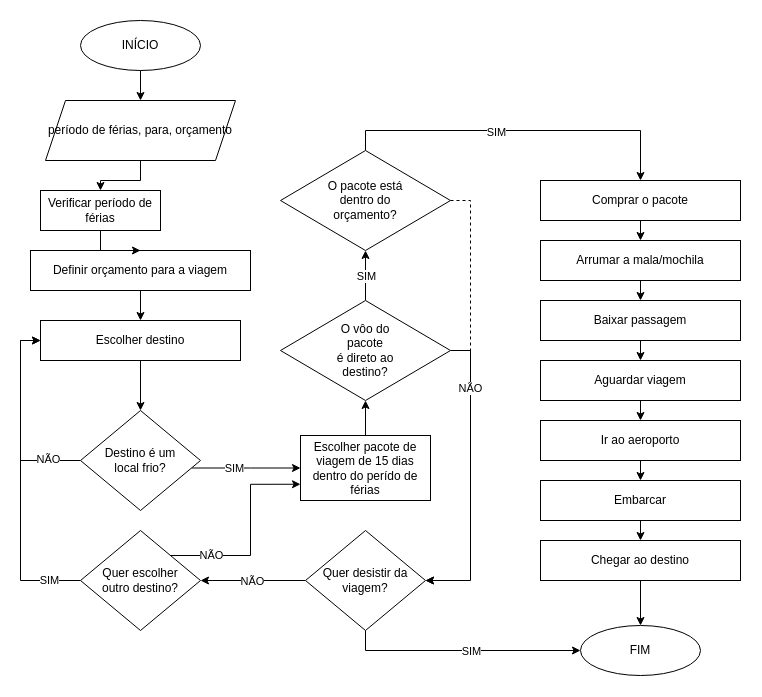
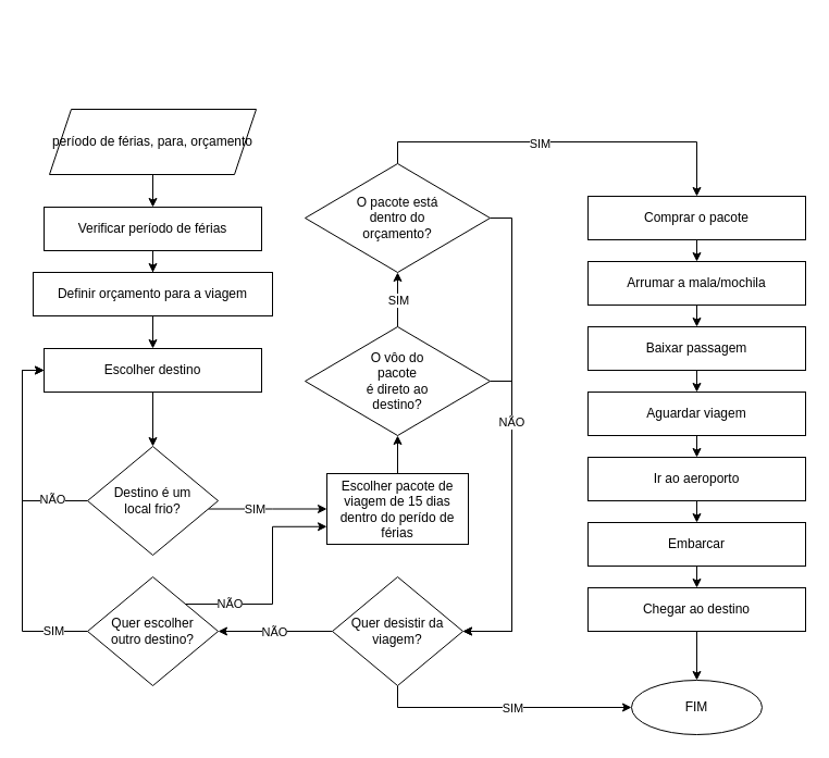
  <mxCell id="0" />
  <mxCell id="1" parent="0" />
  <mxCell id="2" style="edgeStyle=orthogonalEdgeStyle;rounded=0;orthogonalLoop=1;jettySize=auto;html=1;exitX=0.5;exitY=1;exitDx=0;exitDy=0;entryX=0.5;entryY=0;entryDx=0;entryDy=0;" edge="1" parent="1" source="52" target="12"><mxGeometry relative="1" as="geometry" /></mxCell>
- <mxCell id="3" value="INÍCIO" style="ellipse;whiteSpace=wrap;html=1;" vertex="1" parent="1"><mxGeometry x="80" y="20" width="120" height="50" as="geometry" /></mxCell>
  <mxCell id="4" style="edgeStyle=orthogonalEdgeStyle;rounded=0;orthogonalLoop=1;jettySize=auto;html=1;entryX=0;entryY=0.5;entryDx=0;entryDy=0;" edge="1" parent="1" source="8" target="14"><mxGeometry relative="1" as="geometry"><mxPoint x="-10" y="330" as="targetPoint" /><Array as="points"><mxPoint x="20" y="460" /><mxPoint x="20" y="340" /></Array></mxGeometry></mxCell>
  <mxCell id="5" value="NÃO" style="edgeLabel;html=1;align=center;verticalAlign=middle;resizable=0;points=[];" vertex="1" connectable="0" parent="4"><mxGeometry x="-0.67" y="-2" relative="1" as="geometry"><mxPoint as="offset" /></mxGeometry></mxCell>
  <mxCell id="6" style="edgeStyle=orthogonalEdgeStyle;rounded=0;orthogonalLoop=1;jettySize=auto;html=1;entryX=0;entryY=0.5;entryDx=0;entryDy=0;" edge="1" parent="1" source="8" target="16"><mxGeometry relative="1" as="geometry"><Array as="points"><mxPoint x="250" y="468" /></Array></mxGeometry></mxCell>
  <mxCell id="7" value="SIM" style="edgeLabel;html=1;align=center;verticalAlign=middle;resizable=0;points=[];" vertex="1" connectable="0" parent="6"><mxGeometry x="-0.486" y="-1" relative="1" as="geometry"><mxPoint x="14" y="-1" as="offset" /></mxGeometry></mxCell>
  <mxCell id="8" value="Destino é um&lt;div&gt;local frio?&lt;/div&gt;" style="rhombus;whiteSpace=wrap;html=1;" vertex="1" parent="1"><mxGeometry x="80" y="410" width="120" height="100" as="geometry" /></mxCell>
  <mxCell id="9" style="edgeStyle=orthogonalEdgeStyle;rounded=0;orthogonalLoop=1;jettySize=auto;html=1;entryX=0.5;entryY=0;entryDx=0;entryDy=0;" edge="1" parent="1" source="10" target="14"><mxGeometry relative="1" as="geometry" /></mxCell>
  <mxCell id="10" value="Definir orçamento para a viagem" style="rounded=0;whiteSpace=wrap;html=1;" vertex="1" parent="1"><mxGeometry x="30" y="250" width="220" height="40" as="geometry" /></mxCell>
  <mxCell id="11" style="edgeStyle=orthogonalEdgeStyle;rounded=0;orthogonalLoop=1;jettySize=auto;html=1;" edge="1" parent="1" source="12" target="10"><mxGeometry relative="1" as="geometry" /></mxCell>
- <mxCell id="12" value="Verificar período de férias" style="rounded=0;whiteSpace=wrap;html=1;" vertex="1" parent="1"><mxGeometry x="40" y="190" width="120" height="40" as="geometry" /></mxCell>
+ <mxCell id="12" value="Verificar período de férias" style="rounded=0;whiteSpace=wrap;html=1;" vertex="1" parent="1"><mxGeometry x="40" y="190" width="200" height="40" as="geometry" /></mxCell>
  <mxCell id="13" style="edgeStyle=orthogonalEdgeStyle;rounded=0;orthogonalLoop=1;jettySize=auto;html=1;entryX=0.5;entryY=0;entryDx=0;entryDy=0;" edge="1" parent="1" source="14" target="8"><mxGeometry relative="1" as="geometry" /></mxCell>
  <mxCell id="14" value="Escolher destino" style="rounded=0;whiteSpace=wrap;html=1;" vertex="1" parent="1"><mxGeometry x="40" y="320" width="200" height="40" as="geometry" /></mxCell>
  <mxCell id="15" style="edgeStyle=orthogonalEdgeStyle;rounded=0;orthogonalLoop=1;jettySize=auto;html=1;exitX=0.5;exitY=0;exitDx=0;exitDy=0;entryX=0.5;entryY=1;entryDx=0;entryDy=0;" edge="1" parent="1" source="16" target="20"><mxGeometry relative="1" as="geometry" /></mxCell>
  <mxCell id="16" value="Escolher pacote de viagem de 15 dias dentro do perído de férias" style="rounded=0;whiteSpace=wrap;html=1;" vertex="1" parent="1"><mxGeometry x="300" y="435" width="130" height="65" as="geometry" /></mxCell>
  <mxCell id="17" style="edgeStyle=orthogonalEdgeStyle;rounded=0;orthogonalLoop=1;jettySize=auto;html=1;exitX=0.5;exitY=0;exitDx=0;exitDy=0;entryX=0.5;entryY=1;entryDx=0;entryDy=0;" edge="1" parent="1" source="20" target="25"><mxGeometry relative="1" as="geometry" /></mxCell>
  <mxCell id="18" value="SIM" style="edgeLabel;html=1;align=center;verticalAlign=middle;resizable=0;points=[];" vertex="1" connectable="0" parent="17"><mxGeometry x="0.008" relative="1" as="geometry"><mxPoint as="offset" /></mxGeometry></mxCell>
  <mxCell id="19" style="edgeStyle=orthogonalEdgeStyle;rounded=0;orthogonalLoop=1;jettySize=auto;html=1;entryX=1;entryY=0.5;entryDx=0;entryDy=0;" edge="1" parent="1" source="20" target="38"><mxGeometry relative="1" as="geometry"><Array as="points"><mxPoint x="470" y="350" /><mxPoint x="470" y="580" /></Array></mxGeometry></mxCell>
  <mxCell id="20" value="&lt;div&gt;O vôo do&lt;/div&gt;&lt;div&gt;pacote&lt;/div&gt;&lt;div&gt;é direto ao&lt;/div&gt;&lt;div&gt;destino?&lt;/div&gt;" style="rhombus;whiteSpace=wrap;html=1;" vertex="1" parent="1"><mxGeometry x="280" y="300" width="170" height="100" as="geometry" /></mxCell>
  <mxCell id="21" style="edgeStyle=orthogonalEdgeStyle;rounded=0;orthogonalLoop=1;jettySize=auto;html=1;entryX=0.5;entryY=0;entryDx=0;entryDy=0;" edge="1" parent="1" source="25" target="27"><mxGeometry relative="1" as="geometry"><Array as="points"><mxPoint x="365" y="130" /><mxPoint x="640" y="130" /></Array></mxGeometry></mxCell>
  <mxCell id="22" value="SIM&lt;div&gt;&lt;br&gt;&lt;/div&gt;" style="edgeLabel;html=1;align=center;verticalAlign=middle;resizable=0;points=[];" vertex="1" connectable="0" parent="21"><mxGeometry x="-0.053" y="-2" relative="1" as="geometry"><mxPoint x="-13" y="6" as="offset" /></mxGeometry></mxCell>
- <mxCell id="23" style="edgeStyle=orthogonalEdgeStyle;rounded=0;orthogonalLoop=1;jettySize=auto;html=1;exitX=1;exitY=0.5;exitDx=0;exitDy=0;entryX=1;entryY=0.5;entryDx=0;entryDy=0;dashed=1;" edge="1" parent="1" source="25" target="38"><mxGeometry relative="1" as="geometry" /></mxCell>
+ <mxCell id="23" style="edgeStyle=orthogonalEdgeStyle;rounded=0;orthogonalLoop=1;jettySize=auto;html=1;exitX=1;exitY=0.5;exitDx=0;exitDy=0;entryX=1;entryY=0.5;entryDx=0;entryDy=0;" edge="1" parent="1" source="25" target="38"><mxGeometry relative="1" as="geometry" /></mxCell>
  <mxCell id="24" value="NÃO" style="edgeLabel;html=1;align=center;verticalAlign=middle;resizable=0;points=[];" vertex="1" connectable="0" parent="23"><mxGeometry x="-0.07" y="-1" relative="1" as="geometry"><mxPoint as="offset" /></mxGeometry></mxCell>
  <mxCell id="25" value="O pacote está&lt;div&gt;dentro do&lt;/div&gt;&lt;div&gt;orçamento?&lt;/div&gt;" style="rhombus;whiteSpace=wrap;html=1;" vertex="1" parent="1"><mxGeometry x="280" y="150" width="170" height="100" as="geometry" /></mxCell>
  <mxCell id="26" style="edgeStyle=orthogonalEdgeStyle;rounded=0;orthogonalLoop=1;jettySize=auto;html=1;exitX=0.5;exitY=1;exitDx=0;exitDy=0;entryX=0.5;entryY=0;entryDx=0;entryDy=0;" edge="1" parent="1" source="27" target="29"><mxGeometry relative="1" as="geometry" /></mxCell>
  <mxCell id="27" value="Comprar o pacote" style="rounded=0;whiteSpace=wrap;html=1;" vertex="1" parent="1"><mxGeometry x="540" y="180" width="200" height="40" as="geometry" /></mxCell>
  <mxCell id="28" style="edgeStyle=orthogonalEdgeStyle;rounded=0;orthogonalLoop=1;jettySize=auto;html=1;exitX=0.5;exitY=1;exitDx=0;exitDy=0;entryX=0.5;entryY=0;entryDx=0;entryDy=0;" edge="1" parent="1" source="29" target="31"><mxGeometry relative="1" as="geometry" /></mxCell>
  <mxCell id="29" value="Arrumar a mala/mochila" style="rounded=0;whiteSpace=wrap;html=1;" vertex="1" parent="1"><mxGeometry x="540" y="240" width="200" height="40" as="geometry" /></mxCell>
  <mxCell id="30" style="edgeStyle=orthogonalEdgeStyle;rounded=0;orthogonalLoop=1;jettySize=auto;html=1;exitX=0.5;exitY=1;exitDx=0;exitDy=0;entryX=0.5;entryY=0;entryDx=0;entryDy=0;" edge="1" parent="1" source="31" target="33"><mxGeometry relative="1" as="geometry" /></mxCell>
  <mxCell id="31" value="Baixar passagem" style="rounded=0;whiteSpace=wrap;html=1;" vertex="1" parent="1"><mxGeometry x="540" y="300" width="200" height="40" as="geometry" /></mxCell>
  <mxCell id="32" style="edgeStyle=orthogonalEdgeStyle;rounded=0;orthogonalLoop=1;jettySize=auto;html=1;exitX=0.5;exitY=1;exitDx=0;exitDy=0;entryX=0.5;entryY=0;entryDx=0;entryDy=0;" edge="1" parent="1" source="33" target="45"><mxGeometry relative="1" as="geometry" /></mxCell>
  <mxCell id="33" value="Aguardar viagem" style="rounded=0;whiteSpace=wrap;html=1;" vertex="1" parent="1"><mxGeometry x="540" y="360" width="200" height="40" as="geometry" /></mxCell>
  <mxCell id="34" style="edgeStyle=orthogonalEdgeStyle;rounded=0;orthogonalLoop=1;jettySize=auto;html=1;entryX=1;entryY=0.5;entryDx=0;entryDy=0;" edge="1" parent="1" source="38" target="43"><mxGeometry relative="1" as="geometry" /></mxCell>
  <mxCell id="35" value="NÃO" style="edgeLabel;html=1;align=center;verticalAlign=middle;resizable=0;points=[];" vertex="1" connectable="0" parent="34"><mxGeometry x="0.022" relative="1" as="geometry"><mxPoint as="offset" /></mxGeometry></mxCell>
  <mxCell id="36" style="edgeStyle=orthogonalEdgeStyle;rounded=0;orthogonalLoop=1;jettySize=auto;html=1;entryX=0;entryY=0.5;entryDx=0;entryDy=0;" edge="1" parent="1" source="38" target="50"><mxGeometry relative="1" as="geometry"><Array as="points"><mxPoint x="365" y="650" /></Array></mxGeometry></mxCell>
  <mxCell id="37" value="SIM" style="edgeLabel;html=1;align=center;verticalAlign=middle;resizable=0;points=[];" vertex="1" connectable="0" parent="36"><mxGeometry x="-0.309" y="-3" relative="1" as="geometry"><mxPoint x="44" y="-3" as="offset" /></mxGeometry></mxCell>
  <mxCell id="38" value="Quer desistir da viagem?" style="rhombus;whiteSpace=wrap;html=1;" vertex="1" parent="1"><mxGeometry x="305" y="530" width="120" height="100" as="geometry" /></mxCell>
  <mxCell id="39" style="edgeStyle=orthogonalEdgeStyle;rounded=0;orthogonalLoop=1;jettySize=auto;html=1;entryX=0;entryY=0.5;entryDx=0;entryDy=0;" edge="1" parent="1" source="43" target="14"><mxGeometry relative="1" as="geometry"><Array as="points"><mxPoint x="20" y="580" /><mxPoint x="20" y="340" /></Array></mxGeometry></mxCell>
  <mxCell id="40" value="SIM" style="edgeLabel;html=1;align=center;verticalAlign=middle;resizable=0;points=[];" vertex="1" connectable="0" parent="39"><mxGeometry x="-0.8" y="-1" relative="1" as="geometry"><mxPoint as="offset" /></mxGeometry></mxCell>
  <mxCell id="41" style="edgeStyle=orthogonalEdgeStyle;rounded=0;orthogonalLoop=1;jettySize=auto;html=1;exitX=1;exitY=0;exitDx=0;exitDy=0;entryX=0;entryY=0.75;entryDx=0;entryDy=0;" edge="1" parent="1" source="43" target="16"><mxGeometry relative="1" as="geometry" /></mxCell>
  <mxCell id="42" value="NÃO" style="edgeLabel;html=1;align=center;verticalAlign=middle;resizable=0;points=[];" vertex="1" connectable="0" parent="41"><mxGeometry x="-0.606" y="1" relative="1" as="geometry"><mxPoint as="offset" /></mxGeometry></mxCell>
  <mxCell id="43" value="Quer escolher&lt;div&gt;outro destino?&lt;/div&gt;" style="rhombus;whiteSpace=wrap;html=1;" vertex="1" parent="1"><mxGeometry x="80" y="530" width="120" height="100" as="geometry" /></mxCell>
  <mxCell id="44" style="edgeStyle=orthogonalEdgeStyle;rounded=0;orthogonalLoop=1;jettySize=auto;html=1;exitX=0.5;exitY=1;exitDx=0;exitDy=0;entryX=0.5;entryY=0;entryDx=0;entryDy=0;" edge="1" parent="1" source="45" target="47"><mxGeometry relative="1" as="geometry" /></mxCell>
  <mxCell id="45" value="Ir ao aeroporto" style="rounded=0;whiteSpace=wrap;html=1;" vertex="1" parent="1"><mxGeometry x="540" y="420" width="200" height="40" as="geometry" /></mxCell>
  <mxCell id="46" style="edgeStyle=orthogonalEdgeStyle;rounded=0;orthogonalLoop=1;jettySize=auto;html=1;exitX=0.5;exitY=1;exitDx=0;exitDy=0;entryX=0.5;entryY=0;entryDx=0;entryDy=0;" edge="1" parent="1" source="47" target="49"><mxGeometry relative="1" as="geometry" /></mxCell>
  <mxCell id="47" value="Embarcar" style="rounded=0;whiteSpace=wrap;html=1;" vertex="1" parent="1"><mxGeometry x="540" y="480" width="200" height="40" as="geometry" /></mxCell>
  <mxCell id="48" style="edgeStyle=orthogonalEdgeStyle;rounded=0;orthogonalLoop=1;jettySize=auto;html=1;exitX=0.5;exitY=1;exitDx=0;exitDy=0;entryX=0.5;entryY=0;entryDx=0;entryDy=0;" edge="1" parent="1" source="49" target="50"><mxGeometry relative="1" as="geometry" /></mxCell>
  <mxCell id="49" value="Chegar ao destino" style="rounded=0;whiteSpace=wrap;html=1;" vertex="1" parent="1"><mxGeometry x="540" y="540" width="200" height="40" as="geometry" /></mxCell>
  <mxCell id="50" value="FIM" style="ellipse;whiteSpace=wrap;html=1;" vertex="1" parent="1"><mxGeometry x="580" y="625" width="120" height="50" as="geometry" /></mxCell>
- <mxCell id="51" value="" style="edgeStyle=orthogonalEdgeStyle;rounded=0;orthogonalLoop=1;jettySize=auto;html=1;exitX=0.5;exitY=1;exitDx=0;exitDy=0;entryX=0.5;entryY=0;entryDx=0;entryDy=0;" edge="1" parent="1" source="3" target="52"><mxGeometry relative="1" as="geometry"><mxPoint x="140" y="-10" as="sourcePoint" /><mxPoint x="140" y="190" as="targetPoint" /></mxGeometry></mxCell>
  <mxCell id="52" value="período de férias, para, orçamento" style="shape=parallelogram;perimeter=parallelogramPerimeter;whiteSpace=wrap;html=1;fixedSize=1;" vertex="1" parent="1"><mxGeometry x="45" y="100" width="190" height="60" as="geometry" /></mxCell>
